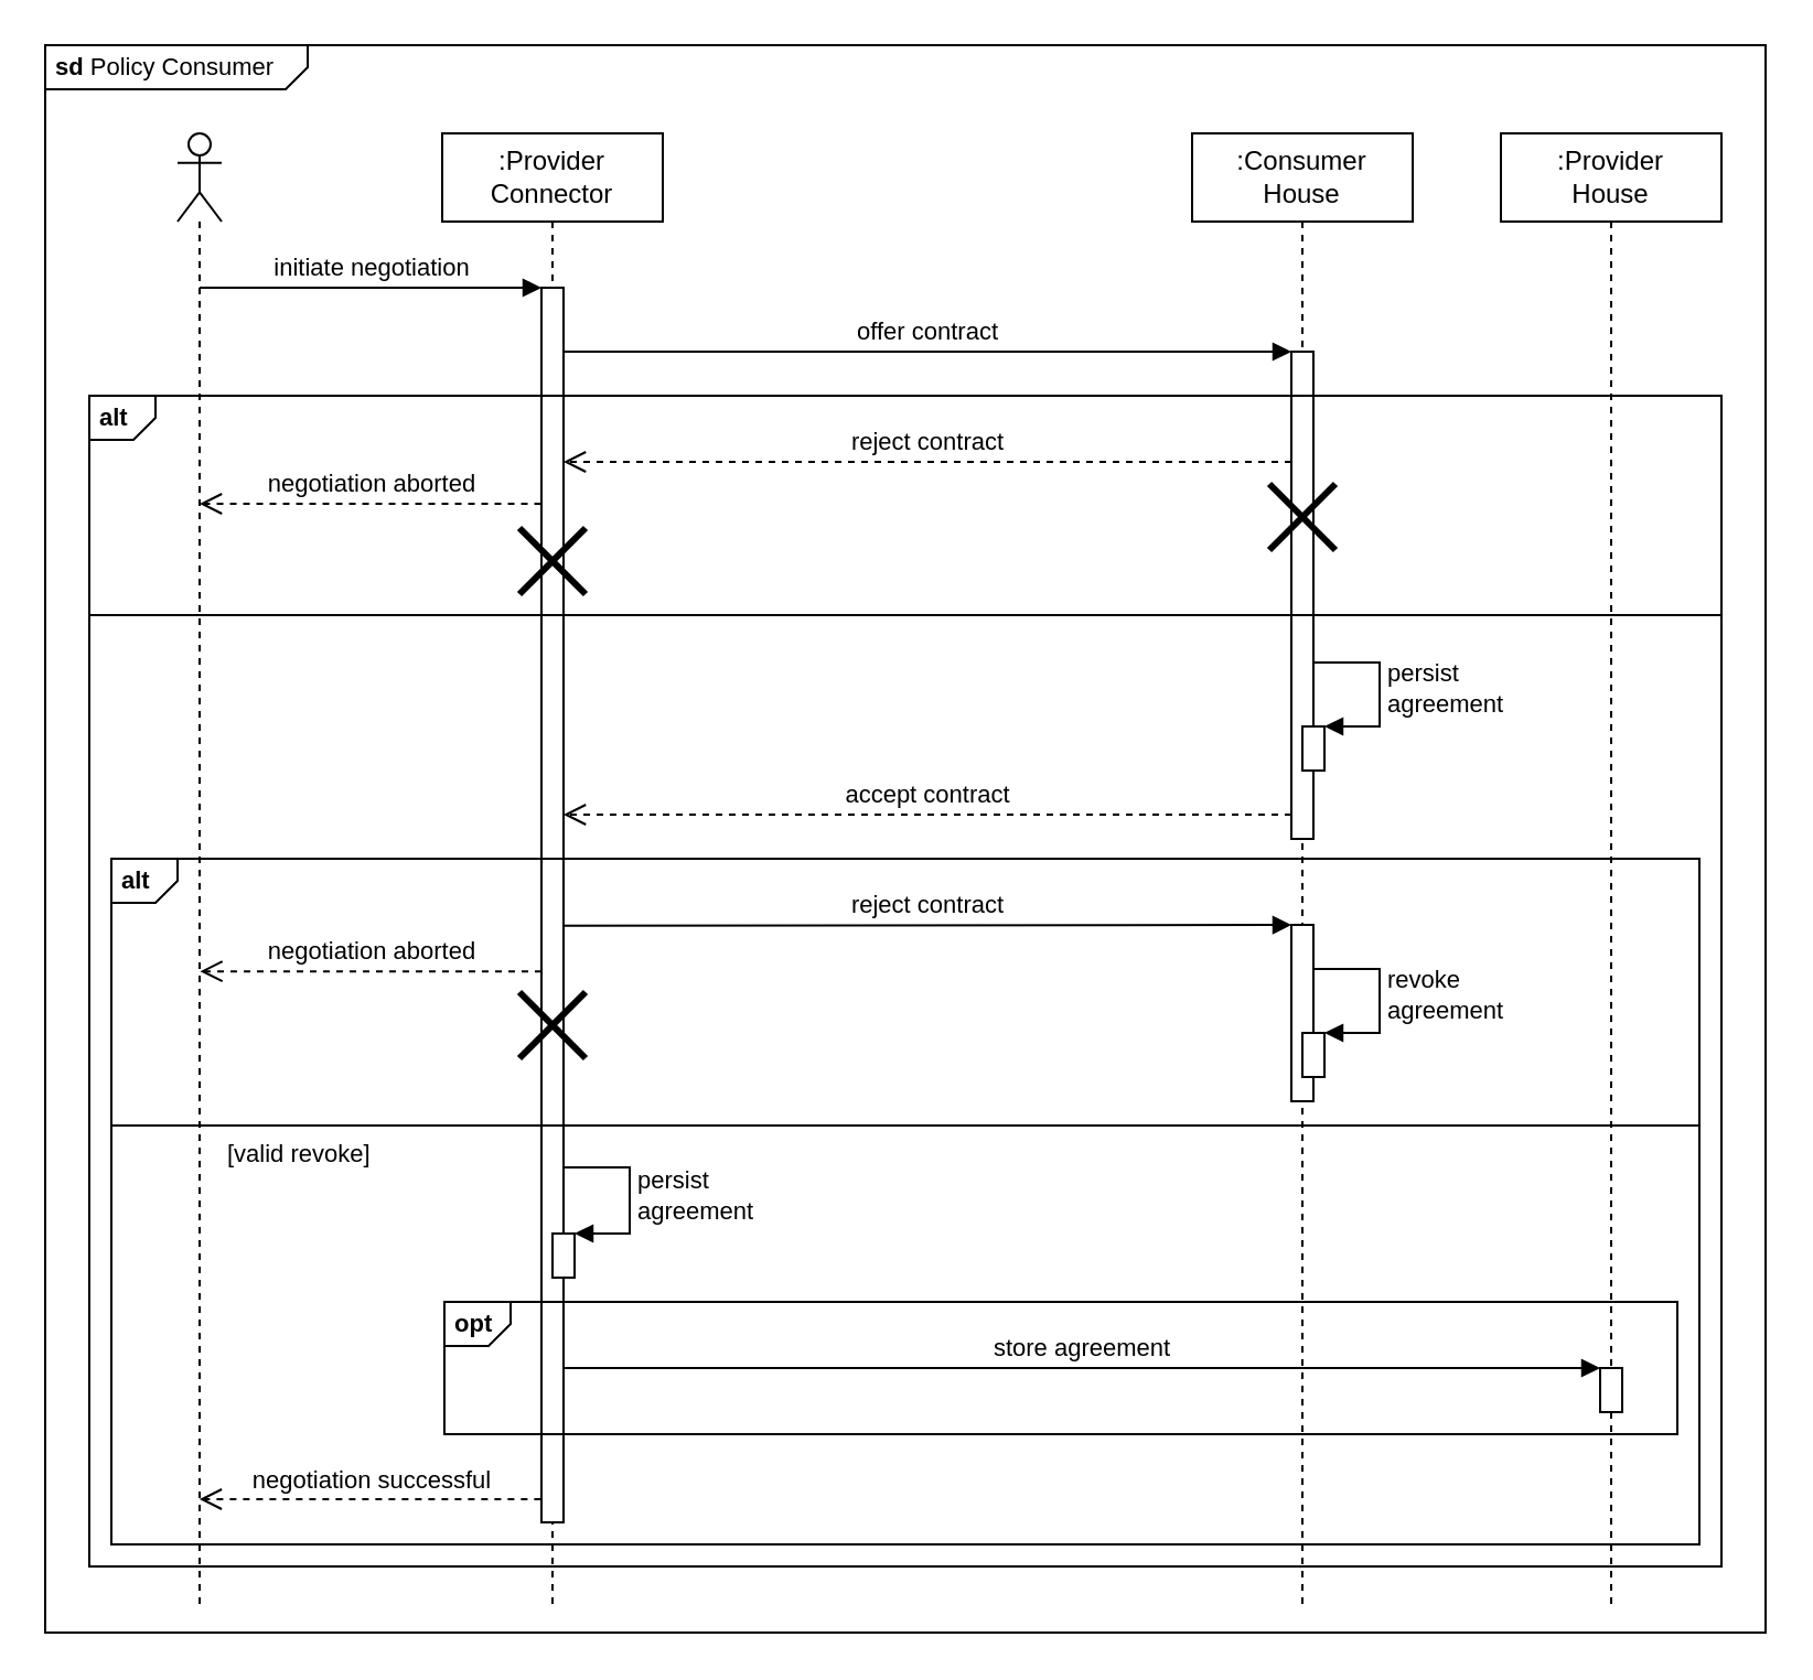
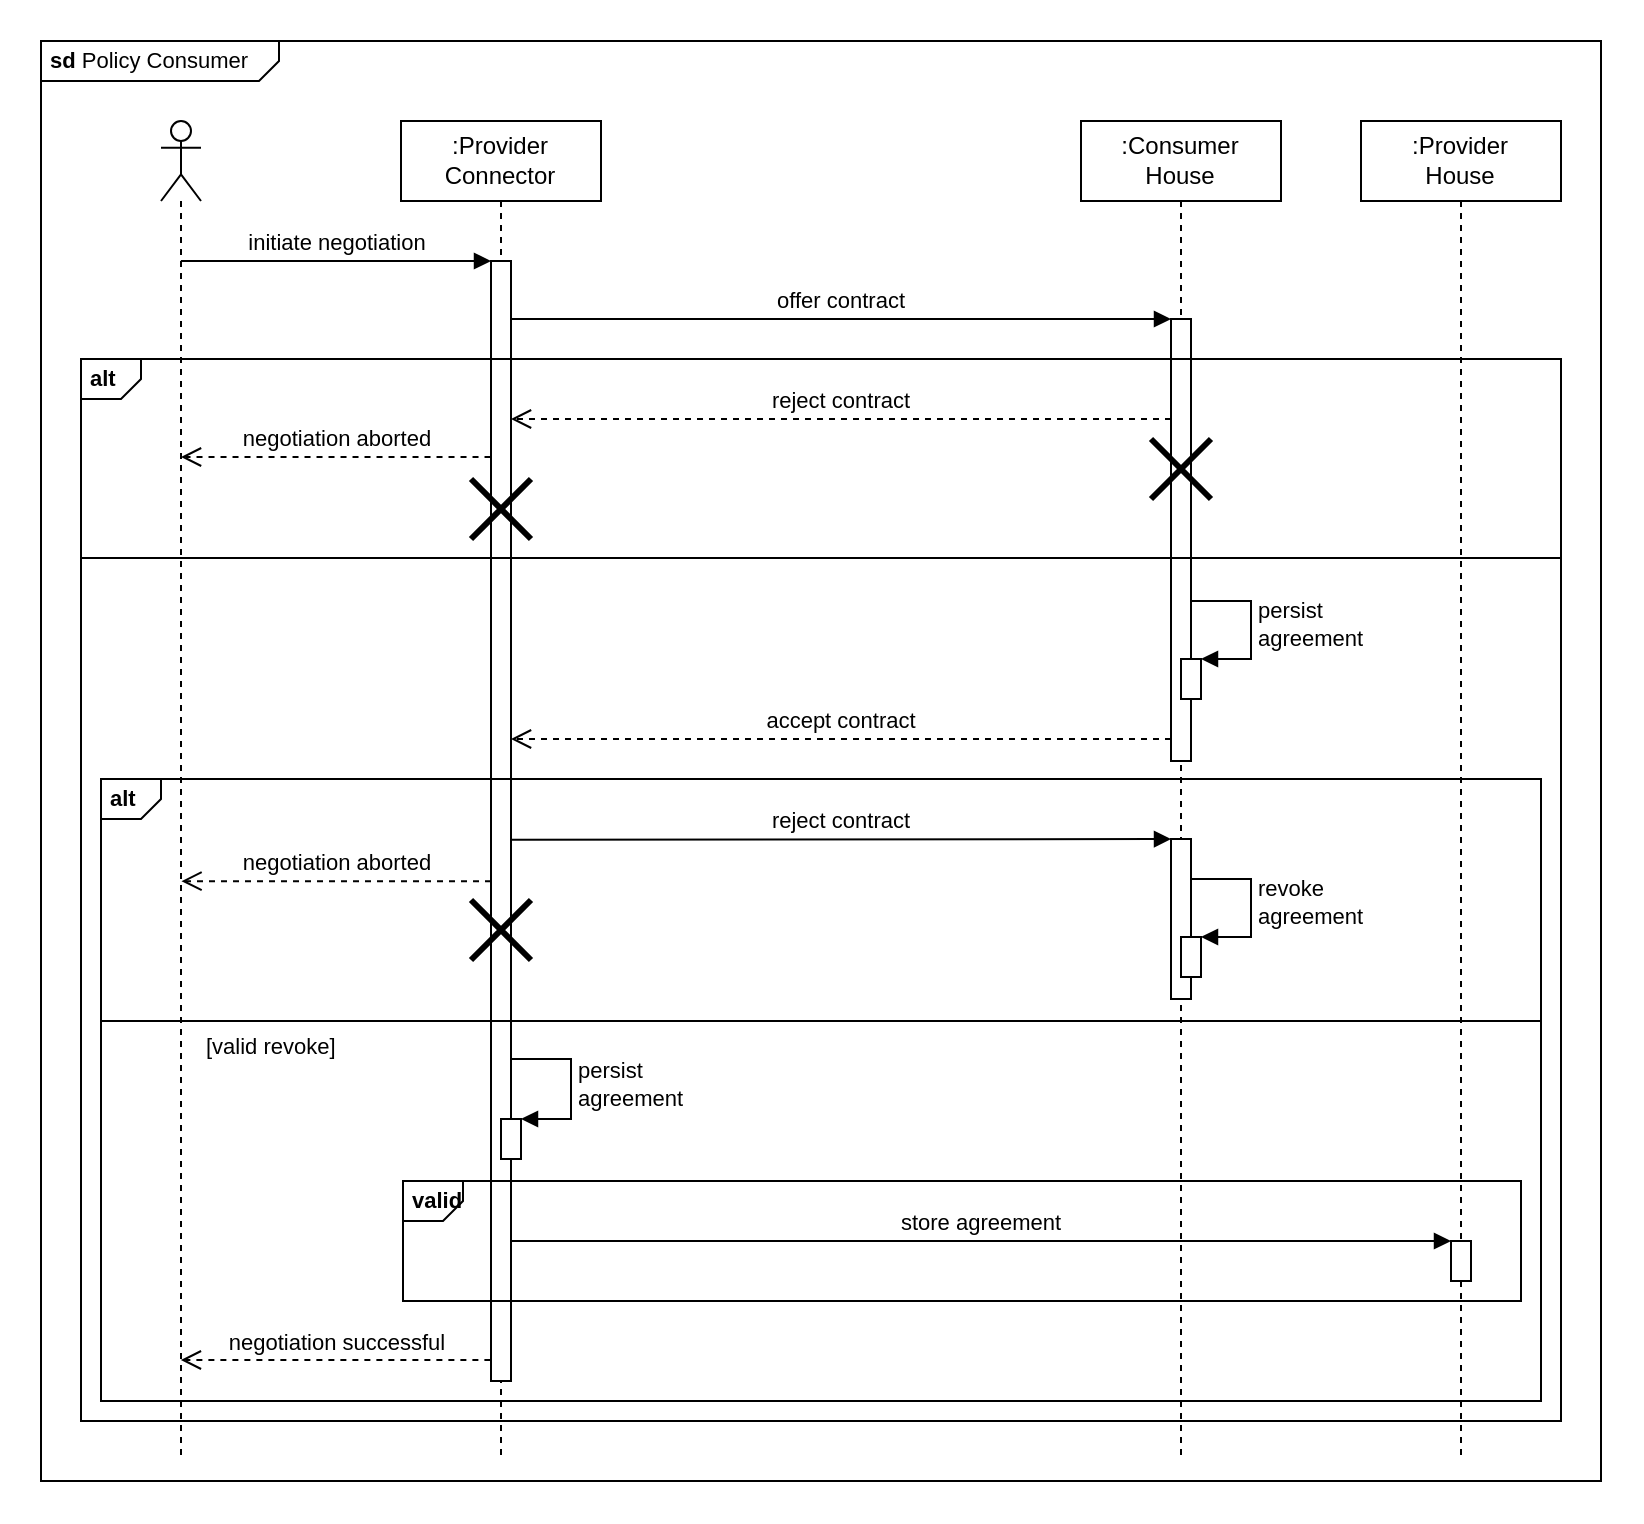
  <mxCell id="0" />
  <mxCell id="1" parent="0" />
  <mxCell id="2" value="&lt;p style=&quot;margin: 0px ; margin-top: 4px ; margin-left: 5px ; text-align: left&quot;&gt;&lt;b&gt;sd&lt;/b&gt;  Policy Consumer&lt;/p&gt;" style="html=1;shape=mxgraph.sysml.package;overflow=fill;labelX=119.69;align=left;spacingLeft=5;verticalAlign=top;spacingTop=-3;fontSize=11;fillColor=none;" parent="1" vertex="1"><mxGeometry y="20" width="780" height="720" as="geometry" x="20" /></mxCell>
  <mxCell id="3" value="" style="shape=umlLifeline;participant=umlActor;perimeter=lifelinePerimeter;whiteSpace=wrap;html=1;container=1;collapsible=0;recursiveResize=0;verticalAlign=top;spacingTop=36;outlineConnect=0;" parent="1" vertex="1"><mxGeometry x="80" y="60" width="20" height="670" as="geometry" /></mxCell>
  <mxCell id="4" value=":Provider&lt;br&gt;Connector" style="shape=umlLifeline;perimeter=lifelinePerimeter;whiteSpace=wrap;html=1;container=1;collapsible=0;recursiveResize=0;outlineConnect=0;" parent="1" vertex="1"><mxGeometry x="200" y="60" width="100" height="670" as="geometry" /></mxCell>
  <mxCell id="5" value="" style="html=1;points=[];perimeter=orthogonalPerimeter;" parent="4" vertex="1"><mxGeometry x="45" y="70" width="10" height="560" as="geometry" /></mxCell>
  <mxCell id="6" value="" style="shape=umlDestroy;whiteSpace=wrap;html=1;strokeWidth=3;fontSize=11;fillColor=#FFFFFF;gradientColor=none;" parent="4" vertex="1"><mxGeometry x="35" y="389.5" width="30" height="30" as="geometry" /></mxCell>
  <mxCell id="7" value="negotiation aborted" style="html=1;verticalAlign=bottom;endArrow=open;dashed=1;endSize=8;rounded=0;exitX=-0.031;exitY=0.975;exitDx=0;exitDy=0;exitPerimeter=0;" parent="4" edge="1"><mxGeometry relative="1" as="geometry"><mxPoint x="-109.761" y="380.08" as="targetPoint" /><mxPoint x="45.0" y="380.08" as="sourcePoint" /></mxGeometry></mxCell>
  <mxCell id="8" value="" style="endArrow=none;html=1;rounded=0;exitX=0;exitY=0.5;exitDx=0;exitDy=0;exitPerimeter=0;entryX=1;entryY=0.5;entryDx=0;entryDy=0;entryPerimeter=0;" parent="4" edge="1"><mxGeometry width="50" height="50" relative="1" as="geometry"><mxPoint x="-150" y="450" as="sourcePoint" /><mxPoint x="570" y="450" as="targetPoint" /></mxGeometry></mxCell>
  <mxCell id="9" value="&lt;font style=&quot;font-size: 11px&quot;&gt;[valid revoke]&lt;/font&gt;" style="text;html=1;strokeColor=none;fillColor=none;align=left;verticalAlign=middle;whiteSpace=wrap;rounded=0;fontSize=11;" parent="4" vertex="1"><mxGeometry x="-99" y="448" width="100" height="30" as="geometry" /></mxCell>
- <mxCell id="10" value="&lt;p style=&quot;margin: 4px 0px 0px 5px ; text-align: left ; font-size: 11px&quot;&gt;&lt;b&gt;opt&lt;/b&gt;&lt;br&gt;&lt;/p&gt;" style="html=1;shape=mxgraph.sysml.package;overflow=fill;labelX=30.42;align=left;spacingLeft=5;verticalAlign=top;spacingTop=-3;gradientColor=none;fillColor=none;fontSize=11;" parent="4" vertex="1"><mxGeometry x="1" y="530" width="559" height="60" as="geometry" /></mxCell>
+ <mxCell id="10" value="&lt;p style=&quot;margin: 4px 0px 0px 5px ; text-align: left ; font-size: 11px&quot;&gt;&lt;b&gt;valid&lt;/b&gt;&lt;br&gt;&lt;/p&gt;" style="html=1;shape=mxgraph.sysml.package;overflow=fill;labelX=30.42;align=left;spacingLeft=5;verticalAlign=top;spacingTop=-3;gradientColor=none;fillColor=none;fontSize=11;" parent="4" vertex="1"><mxGeometry x="1" y="530" width="559" height="60" as="geometry" /></mxCell>
  <mxCell id="11" value="&lt;p style=&quot;margin: 4px 0px 0px 5px ; text-align: left ; font-size: 11px&quot;&gt;&lt;b&gt;alt&amp;nbsp;&lt;/b&gt;&lt;br&gt;&lt;/p&gt;" style="html=1;shape=mxgraph.sysml.package;overflow=fill;labelX=30.42;align=left;spacingLeft=5;verticalAlign=top;spacingTop=-3;gradientColor=none;fillColor=none;fontSize=11;" parent="4" vertex="1"><mxGeometry x="-150" y="329" width="720" height="311" as="geometry" /></mxCell>
  <mxCell id="12" value=":Consumer&lt;br&gt;House" style="shape=umlLifeline;perimeter=lifelinePerimeter;whiteSpace=wrap;html=1;container=1;collapsible=0;recursiveResize=0;outlineConnect=0;" parent="1" vertex="1"><mxGeometry x="540" y="60" width="100" height="670" as="geometry" /></mxCell>
  <mxCell id="13" value="" style="html=1;points=[];perimeter=orthogonalPerimeter;" parent="12" vertex="1"><mxGeometry x="45" y="99" width="10" height="221" as="geometry" /></mxCell>
  <mxCell id="14" value="" style="html=1;points=[];perimeter=orthogonalPerimeter;fontSize=11;" parent="12" vertex="1"><mxGeometry x="45" y="359" width="10" height="80" as="geometry" /></mxCell>
  <mxCell id="15" value="reject contract" style="html=1;verticalAlign=bottom;endArrow=block;rounded=0;fontSize=11;startSize=6;exitX=1;exitY=0.601;exitDx=0;exitDy=0;exitPerimeter=0;" parent="12" edge="1"><mxGeometry width="80" relative="1" as="geometry"><mxPoint x="-285" y="359.4" as="sourcePoint" /><mxPoint x="45" y="359" as="targetPoint" /></mxGeometry></mxCell>
  <mxCell id="16" value="" style="html=1;points=[];perimeter=orthogonalPerimeter;fontSize=11;" parent="12" vertex="1"><mxGeometry x="50" y="269" width="10" height="20" as="geometry" /></mxCell>
  <mxCell id="17" value="persist&lt;br&gt;agreement" style="edgeStyle=orthogonalEdgeStyle;html=1;align=left;spacingLeft=2;endArrow=block;rounded=0;entryX=1;entryY=0;fontSize=11;startSize=6;" parent="12" target="16" edge="1"><mxGeometry relative="1" as="geometry"><mxPoint x="55" y="240" as="sourcePoint" /><Array as="points"><mxPoint x="85" y="240" /></Array></mxGeometry></mxCell>
  <mxCell id="18" value="initiate negotiation" style="html=1;verticalAlign=bottom;endArrow=block;entryX=0;entryY=0;rounded=0;" parent="1" target="5" edge="1"><mxGeometry relative="1" as="geometry"><mxPoint x="89.929" y="130" as="sourcePoint" /></mxGeometry></mxCell>
  <mxCell id="19" value="negotiation successful" style="html=1;verticalAlign=bottom;endArrow=open;dashed=1;endSize=8;rounded=0;exitX=-0.031;exitY=0.975;exitDx=0;exitDy=0;exitPerimeter=0;" parent="1" edge="1"><mxGeometry relative="1" as="geometry"><mxPoint x="89.929" y="679.5" as="targetPoint" /><mxPoint x="244.69" y="679.5" as="sourcePoint" /></mxGeometry></mxCell>
  <mxCell id="20" value="offer contract" style="html=1;verticalAlign=bottom;endArrow=block;entryX=0;entryY=0;rounded=0;" parent="1" target="13" edge="1"><mxGeometry relative="1" as="geometry"><mxPoint x="255" y="159" as="sourcePoint" /></mxGeometry></mxCell>
  <mxCell id="21" value="" style="endArrow=none;html=1;rounded=0;exitX=0;exitY=0.25;exitDx=0;exitDy=0;exitPerimeter=0;entryX=1;entryY=0.25;entryDx=0;entryDy=0;entryPerimeter=0;" parent="1" edge="1"><mxGeometry width="50" height="50" relative="1" as="geometry"><mxPoint x="40" y="278.5" as="sourcePoint" /><mxPoint x="780" y="278.5" as="targetPoint" /></mxGeometry></mxCell>
  <mxCell id="22" value="accept contract" style="html=1;verticalAlign=bottom;endArrow=open;dashed=1;endSize=8;exitX=0;exitY=0.95;rounded=0;" parent="1" edge="1"><mxGeometry relative="1" as="geometry"><mxPoint x="255" y="369" as="targetPoint" /><mxPoint x="585" y="369" as="sourcePoint" /></mxGeometry></mxCell>
  <mxCell id="23" value="reject contract" style="html=1;verticalAlign=bottom;endArrow=open;dashed=1;endSize=8;rounded=0;fontSize=11;" parent="1" edge="1"><mxGeometry relative="1" as="geometry"><mxPoint x="585" y="209" as="sourcePoint" /><mxPoint x="255" y="209" as="targetPoint" /></mxGeometry></mxCell>
  <mxCell id="24" value="" style="shape=umlDestroy;whiteSpace=wrap;html=1;strokeWidth=3;fontSize=11;fillColor=#FFFFFF;gradientColor=none;" parent="1" vertex="1"><mxGeometry x="575" y="219" width="30" height="30" as="geometry" /></mxCell>
  <mxCell id="25" value=":Provider&lt;br&gt;House" style="shape=umlLifeline;perimeter=lifelinePerimeter;whiteSpace=wrap;html=1;container=1;collapsible=0;recursiveResize=0;outlineConnect=0;" parent="1" vertex="1"><mxGeometry x="680" y="60" width="100" height="670" as="geometry" /></mxCell>
  <mxCell id="26" value="" style="html=1;points=[];perimeter=orthogonalPerimeter;fontSize=11;fillColor=#FFFFFF;gradientColor=none;" parent="25" vertex="1"><mxGeometry x="45" y="560" width="10" height="20" as="geometry" /></mxCell>
  <mxCell id="27" value="store agreement" style="html=1;verticalAlign=bottom;endArrow=block;entryX=0;entryY=0;rounded=0;fontSize=11;" parent="1" edge="1"><mxGeometry relative="1" as="geometry"><mxPoint x="255" y="620" as="sourcePoint" /><mxPoint x="725" y="620" as="targetPoint" /></mxGeometry></mxCell>
  <mxCell id="28" value="negotiation aborted" style="html=1;verticalAlign=bottom;endArrow=open;dashed=1;endSize=8;rounded=0;exitX=-0.031;exitY=0.975;exitDx=0;exitDy=0;exitPerimeter=0;" parent="1" edge="1"><mxGeometry relative="1" as="geometry"><mxPoint x="89.999" y="228" as="targetPoint" /><mxPoint x="244.76" y="228" as="sourcePoint" /></mxGeometry></mxCell>
  <mxCell id="29" value="" style="shape=umlDestroy;whiteSpace=wrap;html=1;strokeWidth=3;fontSize=11;fillColor=#FFFFFF;gradientColor=none;" parent="1" vertex="1"><mxGeometry x="235" y="239" width="30" height="30" as="geometry" /></mxCell>
  <mxCell id="30" value="" style="html=1;points=[];perimeter=orthogonalPerimeter;fontSize=11;" parent="1" vertex="1"><mxGeometry x="590" y="468" width="10" height="20" as="geometry" /></mxCell>
  <mxCell id="31" value="revoke&lt;br&gt;agreement" style="edgeStyle=orthogonalEdgeStyle;html=1;align=left;spacingLeft=2;endArrow=block;rounded=0;entryX=1;entryY=0;fontSize=11;startSize=6;" parent="1" target="30" edge="1"><mxGeometry relative="1" as="geometry"><mxPoint x="595" y="439" as="sourcePoint" /><Array as="points"><mxPoint x="625" y="439" /></Array></mxGeometry></mxCell>
  <mxCell id="32" value="" style="html=1;points=[];perimeter=orthogonalPerimeter;fontSize=11;" parent="1" vertex="1"><mxGeometry x="250" y="559" width="10" height="20" as="geometry" /></mxCell>
  <mxCell id="33" value="persist&lt;br&gt;agreement" style="edgeStyle=orthogonalEdgeStyle;html=1;align=left;spacingLeft=2;endArrow=block;rounded=0;entryX=1;entryY=0;fontSize=11;startSize=6;" parent="1" target="32" edge="1"><mxGeometry relative="1" as="geometry"><mxPoint x="255" y="529" as="sourcePoint" /><Array as="points"><mxPoint x="285" y="529" /></Array></mxGeometry></mxCell>
  <mxCell id="34" value="&lt;p style=&quot;margin: 4px 0px 0px 5px ; text-align: left ; font-size: 11px&quot;&gt;&lt;b&gt;alt&amp;nbsp;&lt;/b&gt;&lt;/p&gt;" style="html=1;shape=mxgraph.sysml.package;overflow=fill;labelX=30.42;align=left;spacingLeft=5;verticalAlign=top;spacingTop=-3;gradientColor=none;fillColor=none;fontSize=11;" parent="1" vertex="1"><mxGeometry x="40" y="179" width="740" height="531" as="geometry" /></mxCell>
